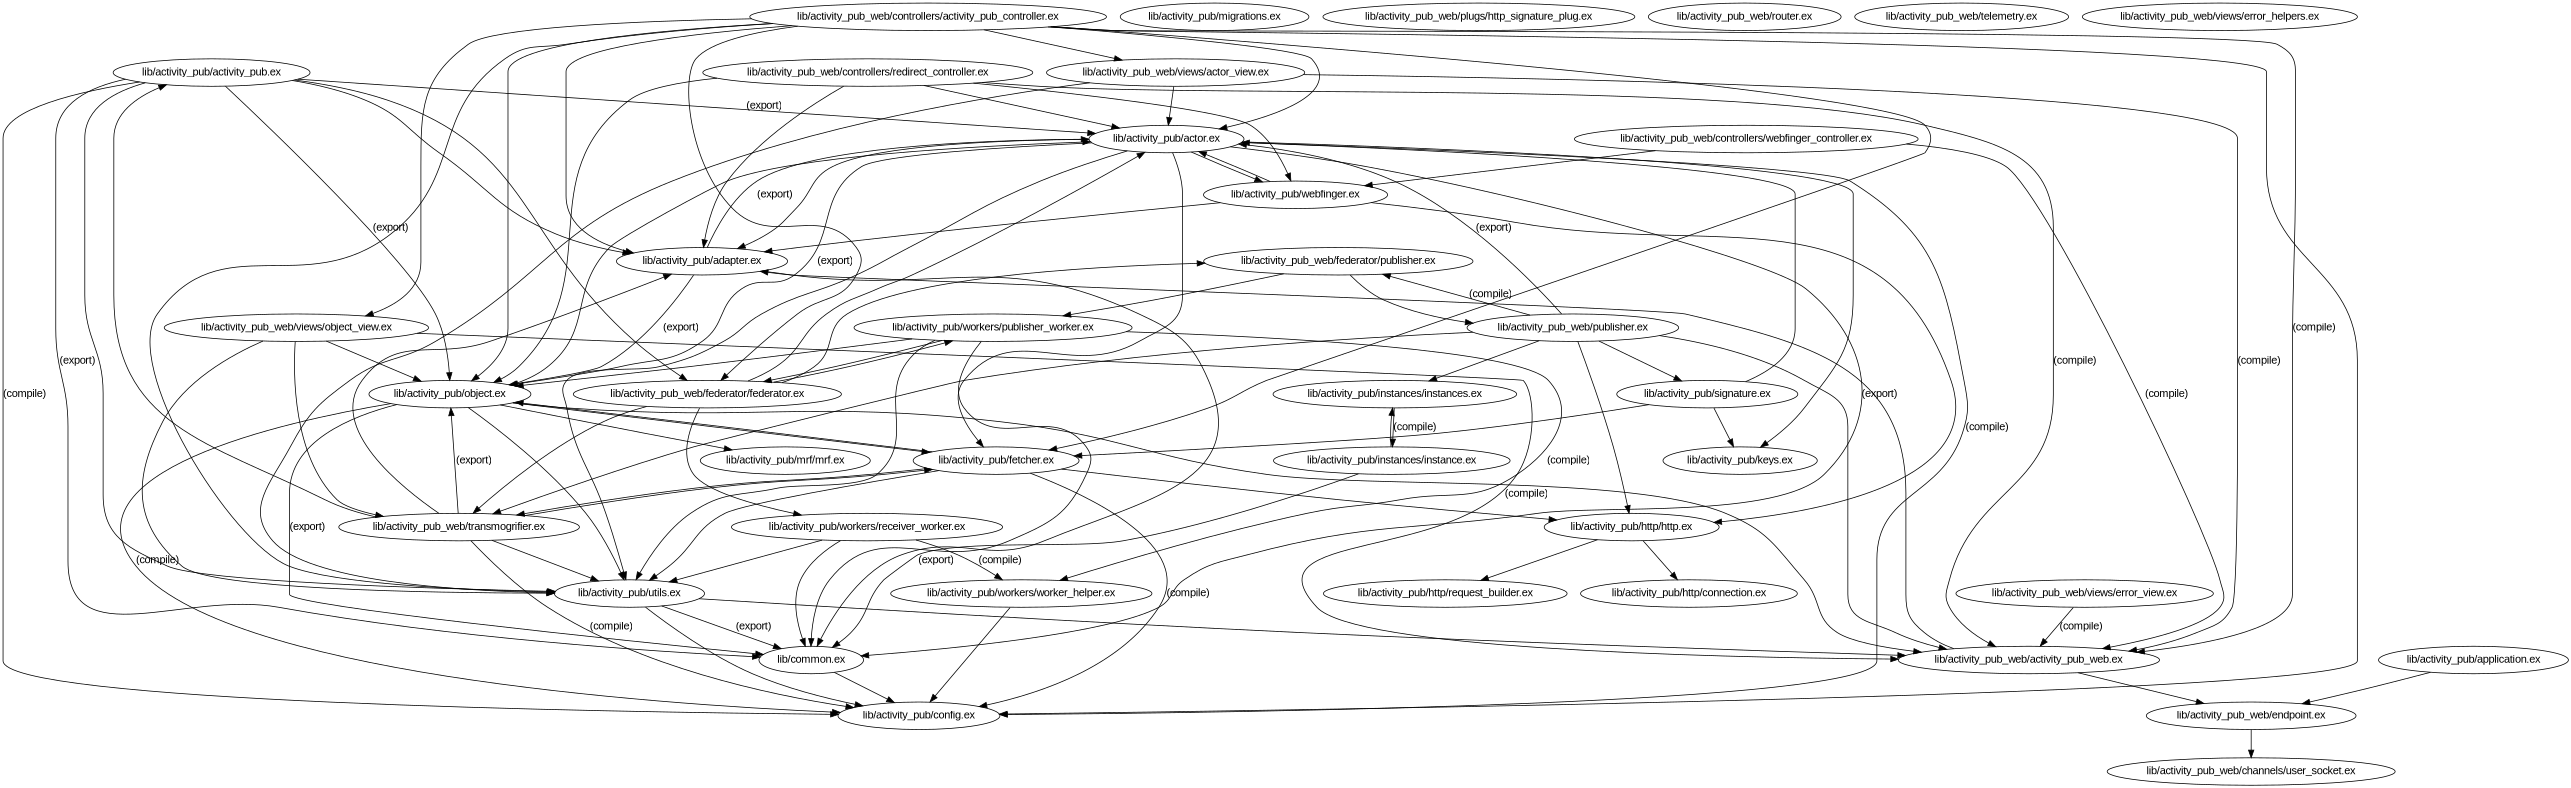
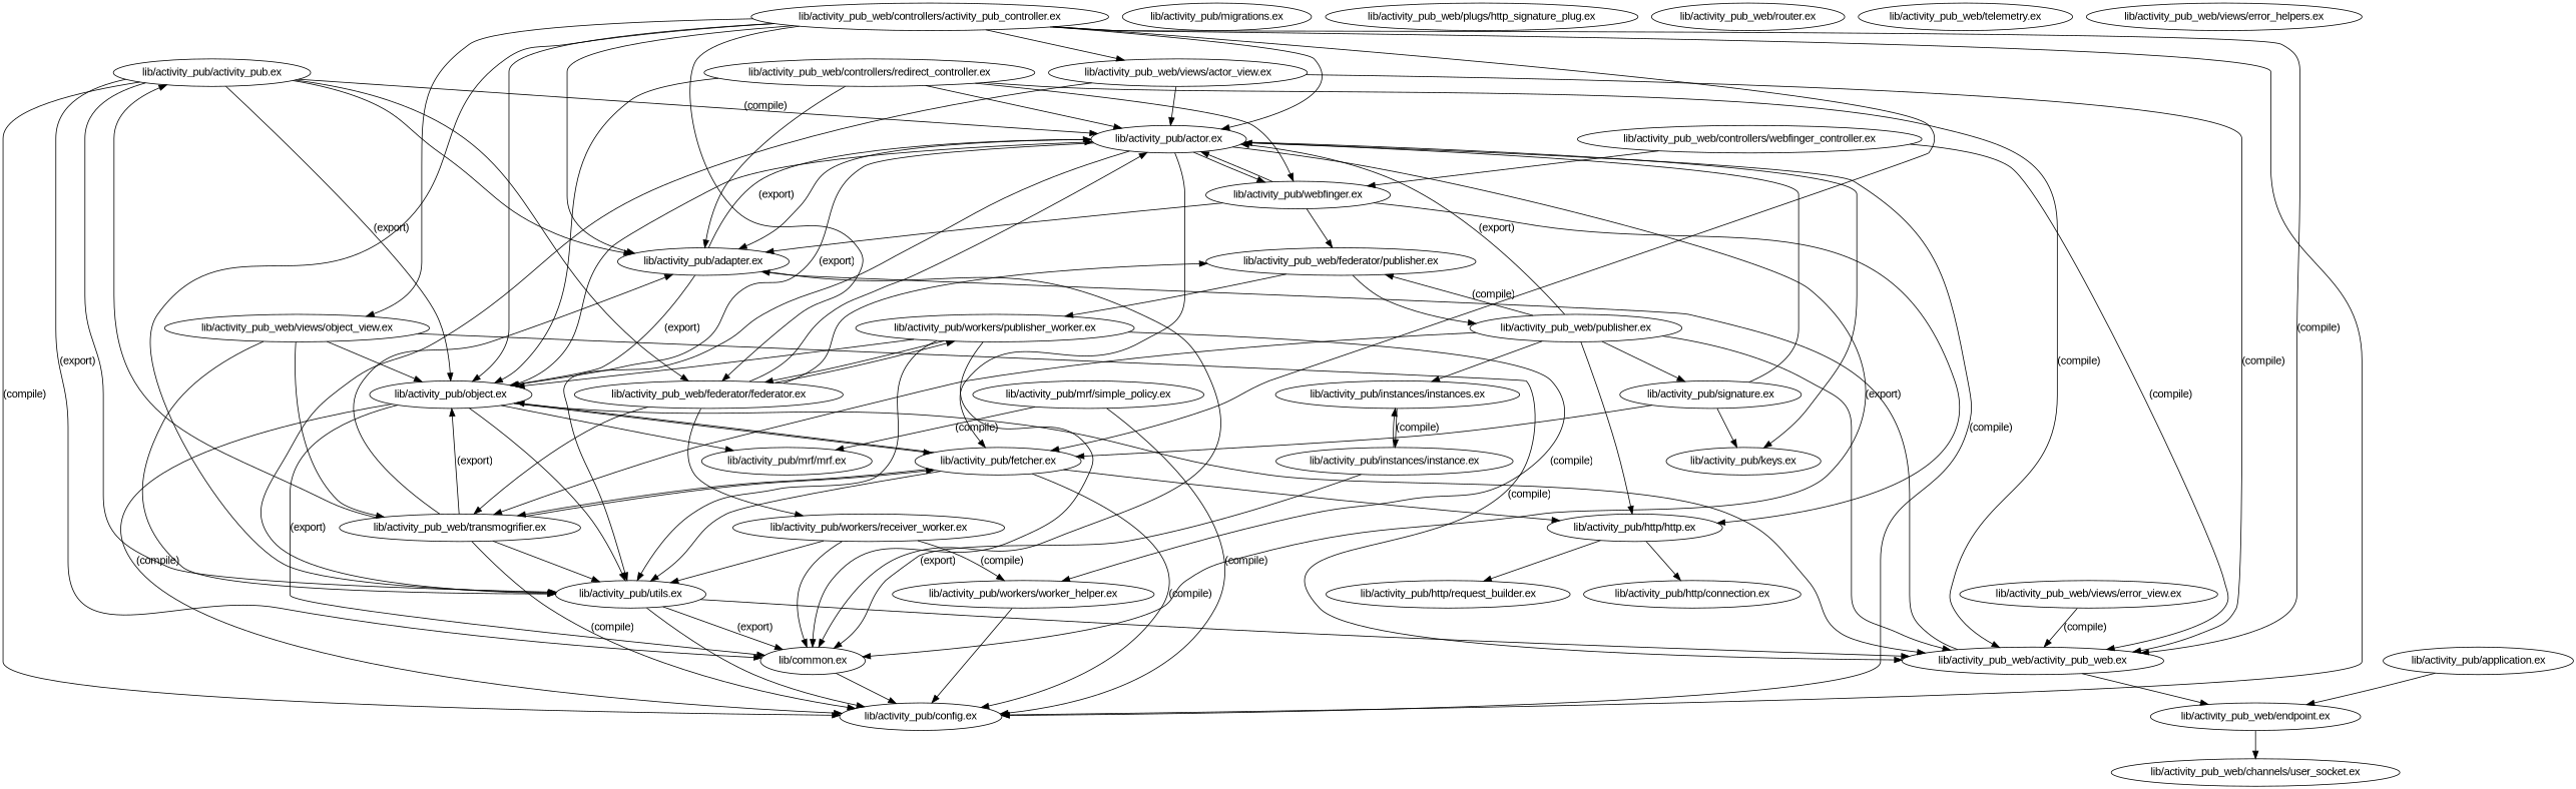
  digraph {
    fontname="Liberation Sans"
    node [fontname="Liberation Sans"]
    edge [fontname="Liberation Sans"]
    "lib/activity_pub/activity_pub.ex"
    "lib/activity_pub/actor.ex"
    "lib/activity_pub/adapter.ex"
    "lib/activity_pub/object.ex"
    "lib/activity_pub/config.ex"
    "lib/activity_pub/utils.ex"
    "lib/common.ex"
    "lib/activity_pub_web/federator/federator.ex"
    "lib/activity_pub/fetcher.ex"
    "lib/activity_pub/keys.ex"
    "lib/activity_pub/webfinger.ex"
    "lib/activity_pub_web/activity_pub_web.ex"
    "lib/activity_pub/mrf/mrf.ex"
    "lib/activity_pub_web/transmogrifier.ex"
    "lib/activity_pub_web/federator/publisher.ex"
    "lib/activity_pub/workers/publisher_worker.ex"
    "lib/activity_pub/workers/receiver_worker.ex"
    "lib/activity_pub/http/http.ex"
    "lib/activity_pub_web/endpoint.ex"
    "lib/activity_pub/http/connection.ex"
    "lib/activity_pub/http/request_builder.ex"
    "lib/activity_pub_web/channels/user_socket.ex"
    "lib/activity_pub_web/publisher.ex"
    "lib/activity_pub/workers/worker_helper.ex"
    "lib/activity_pub/instances/instances.ex"
    "lib/activity_pub/signature.ex"
    "lib/activity_pub/instances/instance.ex"
    "lib/activity_pub/application.ex"
    "lib/activity_pub/migrations.ex"
+   "lib/activity_pub/mrf/simple_policy.ex"
    "lib/activity_pub_web/controllers/activity_pub_controller.ex"
    "lib/activity_pub_web/views/actor_view.ex"
    "lib/activity_pub_web/views/object_view.ex"
    "lib/activity_pub_web/controllers/redirect_controller.ex"
    "lib/activity_pub_web/controllers/webfinger_controller.ex"
    "lib/activity_pub_web/plugs/http_signature_plug.ex"
    "lib/activity_pub_web/router.ex"
    "lib/activity_pub_web/telemetry.ex"
    "lib/activity_pub_web/views/error_helpers.ex"
    "lib/activity_pub_web/views/error_view.ex"
-   "lib/activity_pub/activity_pub.ex" -> "lib/activity_pub/actor.ex" [label="(export)"]
+   "lib/activity_pub/activity_pub.ex" -> "lib/activity_pub/actor.ex" [label="(compile)"]
    "lib/activity_pub/activity_pub.ex" -> "lib/activity_pub/adapter.ex"
    "lib/activity_pub/activity_pub.ex" -> "lib/activity_pub/object.ex" [label="(export)"]
    "lib/activity_pub/activity_pub.ex" -> "lib/activity_pub/config.ex" [label="(compile)"]
    "lib/activity_pub/activity_pub.ex" -> "lib/activity_pub/utils.ex"
    "lib/activity_pub/activity_pub.ex" -> "lib/common.ex" [label="(export)"]
    "lib/activity_pub/activity_pub.ex" -> "lib/activity_pub_web/federator/federator.ex"
    "lib/activity_pub/actor.ex" -> "lib/activity_pub/adapter.ex"
    "lib/activity_pub/actor.ex" -> "lib/activity_pub/object.ex" [label="(export)"]
    "lib/activity_pub/actor.ex" -> "lib/activity_pub/config.ex" [label="(compile)"]
    "lib/activity_pub/actor.ex" -> "lib/activity_pub/utils.ex"
    "lib/activity_pub/actor.ex" -> "lib/common.ex" [label="(export)"]
    "lib/activity_pub/actor.ex" -> "lib/activity_pub/fetcher.ex"
    "lib/activity_pub/actor.ex" -> "lib/activity_pub/keys.ex"
    "lib/activity_pub/actor.ex" -> "lib/activity_pub/webfinger.ex"
    "lib/activity_pub/adapter.ex" -> "lib/activity_pub/actor.ex" [label="(export)"]
    "lib/activity_pub/adapter.ex" -> "lib/activity_pub/object.ex" [label="(export)"]
    "lib/activity_pub/adapter.ex" -> "lib/common.ex"
    "lib/activity_pub/object.ex" -> "lib/activity_pub/actor.ex"
    "lib/activity_pub/object.ex" -> "lib/activity_pub/config.ex" [label="(compile)"]
    "lib/activity_pub/object.ex" -> "lib/activity_pub/utils.ex"
    "lib/activity_pub/object.ex" -> "lib/common.ex" [label="(export)"]
    "lib/activity_pub/object.ex" -> "lib/activity_pub/fetcher.ex"
    "lib/activity_pub/object.ex" -> "lib/activity_pub_web/activity_pub_web.ex"
    "lib/activity_pub/object.ex" -> "lib/activity_pub/mrf/mrf.ex"
    "lib/activity_pub/utils.ex" -> "lib/activity_pub/config.ex"
    "lib/activity_pub/utils.ex" -> "lib/common.ex" [label="(export)"]
    "lib/activity_pub/utils.ex" -> "lib/activity_pub_web/activity_pub_web.ex"
    "lib/common.ex" -> "lib/activity_pub/config.ex"
    "lib/activity_pub_web/federator/federator.ex" -> "lib/activity_pub/actor.ex"
    "lib/activity_pub_web/federator/federator.ex" -> "lib/activity_pub_web/transmogrifier.ex"
    "lib/activity_pub_web/federator/federator.ex" -> "lib/activity_pub_web/federator/publisher.ex"
    "lib/activity_pub_web/federator/federator.ex" -> "lib/activity_pub/workers/publisher_worker.ex"
    "lib/activity_pub_web/federator/federator.ex" -> "lib/activity_pub/workers/receiver_worker.ex"
    "lib/activity_pub/fetcher.ex" -> "lib/activity_pub/object.ex"
    "lib/activity_pub/fetcher.ex" -> "lib/activity_pub/config.ex" [label="(compile)"]
    "lib/activity_pub/fetcher.ex" -> "lib/activity_pub/utils.ex"
    "lib/activity_pub/fetcher.ex" -> "lib/activity_pub_web/transmogrifier.ex"
    "lib/activity_pub/fetcher.ex" -> "lib/activity_pub/http/http.ex"
    "lib/activity_pub/webfinger.ex" -> "lib/activity_pub/actor.ex"
    "lib/activity_pub/webfinger.ex" -> "lib/activity_pub/adapter.ex"
+   "lib/activity_pub/webfinger.ex" -> "lib/activity_pub_web/federator/publisher.ex"
    "lib/activity_pub/webfinger.ex" -> "lib/activity_pub/http/http.ex"
    "lib/activity_pub_web/activity_pub_web.ex" -> "lib/activity_pub/adapter.ex"
    "lib/activity_pub_web/activity_pub_web.ex" -> "lib/activity_pub_web/endpoint.ex"
    "lib/activity_pub_web/transmogrifier.ex" -> "lib/activity_pub/activity_pub.ex"
    "lib/activity_pub_web/transmogrifier.ex" -> "lib/activity_pub/adapter.ex"
    "lib/activity_pub_web/transmogrifier.ex" -> "lib/activity_pub/object.ex" [label="(export)"]
    "lib/activity_pub_web/transmogrifier.ex" -> "lib/activity_pub/config.ex" [label="(compile)"]
    "lib/activity_pub_web/transmogrifier.ex" -> "lib/activity_pub/utils.ex"
    "lib/activity_pub_web/transmogrifier.ex" -> "lib/activity_pub/fetcher.ex"
    "lib/activity_pub_web/federator/publisher.ex" -> "lib/activity_pub/workers/publisher_worker.ex"
    "lib/activity_pub_web/federator/publisher.ex" -> "lib/activity_pub_web/publisher.ex"
    "lib/activity_pub/workers/publisher_worker.ex" -> "lib/activity_pub/object.ex"
    "lib/activity_pub/workers/publisher_worker.ex" -> "lib/activity_pub/utils.ex"
    "lib/activity_pub/workers/publisher_worker.ex" -> "lib/common.ex"
    "lib/activity_pub/workers/publisher_worker.ex" -> "lib/activity_pub_web/federator/federator.ex"
    "lib/activity_pub/workers/publisher_worker.ex" -> "lib/activity_pub/workers/worker_helper.ex" [label="(compile)"]
    "lib/activity_pub/workers/receiver_worker.ex" -> "lib/activity_pub/utils.ex"
    "lib/activity_pub/workers/receiver_worker.ex" -> "lib/common.ex"
    "lib/activity_pub/workers/receiver_worker.ex" -> "lib/activity_pub/workers/worker_helper.ex" [label="(compile)"]
    "lib/activity_pub/http/http.ex" -> "lib/activity_pub/http/connection.ex"
    "lib/activity_pub/http/http.ex" -> "lib/activity_pub/http/request_builder.ex"
    "lib/activity_pub_web/endpoint.ex" -> "lib/activity_pub_web/channels/user_socket.ex"
    "lib/activity_pub_web/publisher.ex" -> "lib/activity_pub/actor.ex" [label="(export)"]
    "lib/activity_pub_web/publisher.ex" -> "lib/activity_pub_web/activity_pub_web.ex"
    "lib/activity_pub_web/publisher.ex" -> "lib/activity_pub_web/transmogrifier.ex"
    "lib/activity_pub_web/publisher.ex" -> "lib/activity_pub_web/federator/publisher.ex" [label="(compile)"]
    "lib/activity_pub_web/publisher.ex" -> "lib/activity_pub/http/http.ex"
    "lib/activity_pub_web/publisher.ex" -> "lib/activity_pub/instances/instances.ex"
    "lib/activity_pub_web/publisher.ex" -> "lib/activity_pub/signature.ex"
    "lib/activity_pub/workers/worker_helper.ex" -> "lib/activity_pub/config.ex"
    "lib/activity_pub/instances/instances.ex" -> "lib/activity_pub/instances/instance.ex" [label="(compile)"]
    "lib/activity_pub/signature.ex" -> "lib/activity_pub/actor.ex"
    "lib/activity_pub/signature.ex" -> "lib/activity_pub/fetcher.ex"
    "lib/activity_pub/signature.ex" -> "lib/activity_pub/keys.ex"
    "lib/activity_pub/instances/instance.ex" -> "lib/common.ex" [label="(export)"]
    "lib/activity_pub/instances/instance.ex" -> "lib/activity_pub/instances/instances.ex"
    "lib/activity_pub/application.ex" -> "lib/activity_pub_web/endpoint.ex"
+   "lib/activity_pub/mrf/simple_policy.ex" -> "lib/activity_pub/config.ex" [label="(compile)"]
+   "lib/activity_pub/mrf/simple_policy.ex" -> "lib/activity_pub/mrf/mrf.ex" [label="(compile)"]
    "lib/activity_pub_web/controllers/activity_pub_controller.ex" -> "lib/activity_pub/actor.ex"
    "lib/activity_pub_web/controllers/activity_pub_controller.ex" -> "lib/activity_pub/adapter.ex"
    "lib/activity_pub_web/controllers/activity_pub_controller.ex" -> "lib/activity_pub/object.ex"
    "lib/activity_pub_web/controllers/activity_pub_controller.ex" -> "lib/activity_pub/config.ex"
    "lib/activity_pub_web/controllers/activity_pub_controller.ex" -> "lib/activity_pub/utils.ex"
    "lib/activity_pub_web/controllers/activity_pub_controller.ex" -> "lib/activity_pub_web/federator/federator.ex"
    "lib/activity_pub_web/controllers/activity_pub_controller.ex" -> "lib/activity_pub/fetcher.ex"
    "lib/activity_pub_web/controllers/activity_pub_controller.ex" -> "lib/activity_pub_web/activity_pub_web.ex" [label="(compile)"]
    "lib/activity_pub_web/controllers/activity_pub_controller.ex" -> "lib/activity_pub_web/views/actor_view.ex"
    "lib/activity_pub_web/controllers/activity_pub_controller.ex" -> "lib/activity_pub_web/views/object_view.ex"
    "lib/activity_pub_web/views/actor_view.ex" -> "lib/activity_pub/actor.ex"
    "lib/activity_pub_web/views/actor_view.ex" -> "lib/activity_pub/utils.ex"
    "lib/activity_pub_web/views/actor_view.ex" -> "lib/activity_pub_web/activity_pub_web.ex" [label="(compile)"]
    "lib/activity_pub_web/views/object_view.ex" -> "lib/activity_pub/object.ex"
    "lib/activity_pub_web/views/object_view.ex" -> "lib/activity_pub/utils.ex"
    "lib/activity_pub_web/views/object_view.ex" -> "lib/activity_pub_web/activity_pub_web.ex" [label="(compile)"]
    "lib/activity_pub_web/views/object_view.ex" -> "lib/activity_pub_web/transmogrifier.ex"
    "lib/activity_pub_web/controllers/redirect_controller.ex" -> "lib/activity_pub/actor.ex"
    "lib/activity_pub_web/controllers/redirect_controller.ex" -> "lib/activity_pub/adapter.ex"
    "lib/activity_pub_web/controllers/redirect_controller.ex" -> "lib/activity_pub/object.ex"
    "lib/activity_pub_web/controllers/redirect_controller.ex" -> "lib/activity_pub/webfinger.ex"
    "lib/activity_pub_web/controllers/redirect_controller.ex" -> "lib/activity_pub_web/activity_pub_web.ex" [label="(compile)"]
    "lib/activity_pub_web/controllers/webfinger_controller.ex" -> "lib/activity_pub/webfinger.ex"
    "lib/activity_pub_web/controllers/webfinger_controller.ex" -> "lib/activity_pub_web/activity_pub_web.ex" [label="(compile)"]
    "lib/activity_pub_web/views/error_view.ex" -> "lib/activity_pub_web/activity_pub_web.ex" [label="(compile)"]
  }
